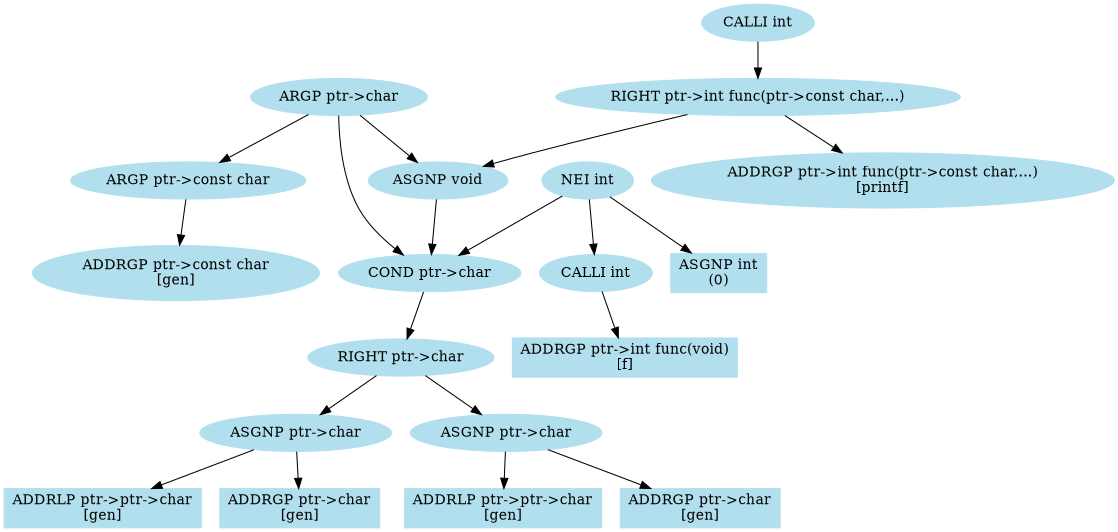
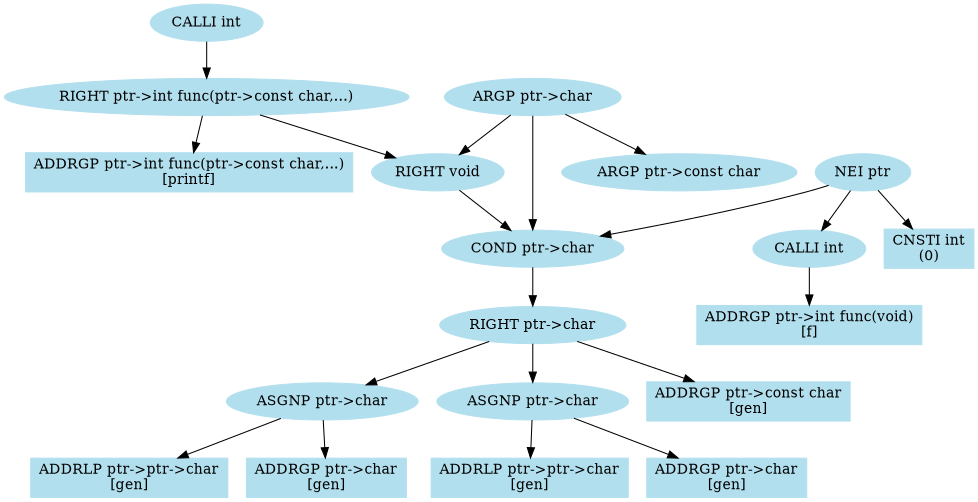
  digraph {
    node [color=lightblue2 style=filled]
    n1 [label="CALLI int"]
    n2 [label="RIGHT ptr->int func(ptr->const char,...)"]
-   n3 [label="ASGNP void"]
-   n4 [label="ADDRGP ptr->int func(ptr->const char,...)\n\[printf\]" shape=ellipse]
+   n3 [label="RIGHT void"]
+   n4 [label="ADDRGP ptr->int func(ptr->const char,...)\n\[printf\]" shape=box]
    n5 [label="COND ptr->char"]
    n6 [label="RIGHT ptr->char"]
    n7 [label="ARGP ptr->char"]
    n8 [label="ARGP ptr->const char"]
-   n9 [label="NEI int"]
+   n9 [label="NEI ptr"]
    n10 [label="CALLI int"]
-   n11 [label="ASGNP int\n\(0\)" shape=box]
+   n11 [label="CNSTI int\n\(0\)" shape=box]
    n12 [label="ASGNP ptr->char"]
    n13 [label="ASGNP ptr->char"]
-   n14 [label="ADDRGP ptr->const char\n\[gen\]" shape=ellipse]
+   n14 [label="ADDRGP ptr->const char\n\[gen\]" shape=box]
    n15 [label="ADDRGP ptr->int func(void)\n\[f\]" shape=box]
    n16 [label="ADDRLP ptr->ptr->char\n\[gen\]" shape=box]
    n17 [label="ADDRGP ptr->char\n\[gen\]" shape=box]
    n18 [label="ADDRLP ptr->ptr->char\n\[gen\]" shape=box]
    n19 [label="ADDRGP ptr->char\n\[gen\]" shape=box]
    n1 -> n2
    n2 -> n3
    n2 -> n4
    n3 -> n5
    n5 -> n6
    n6 -> n12
    n6 -> n13
    n7 -> n3
    n7 -> n5
    n7 -> n8
-   n8 -> n14
+   n6 -> n14
    n9 -> n5
    n9 -> n10
    n9 -> n11
    n10 -> n15
    n12 -> n16
    n12 -> n17
    n13 -> n18
    n13 -> n19
  }
